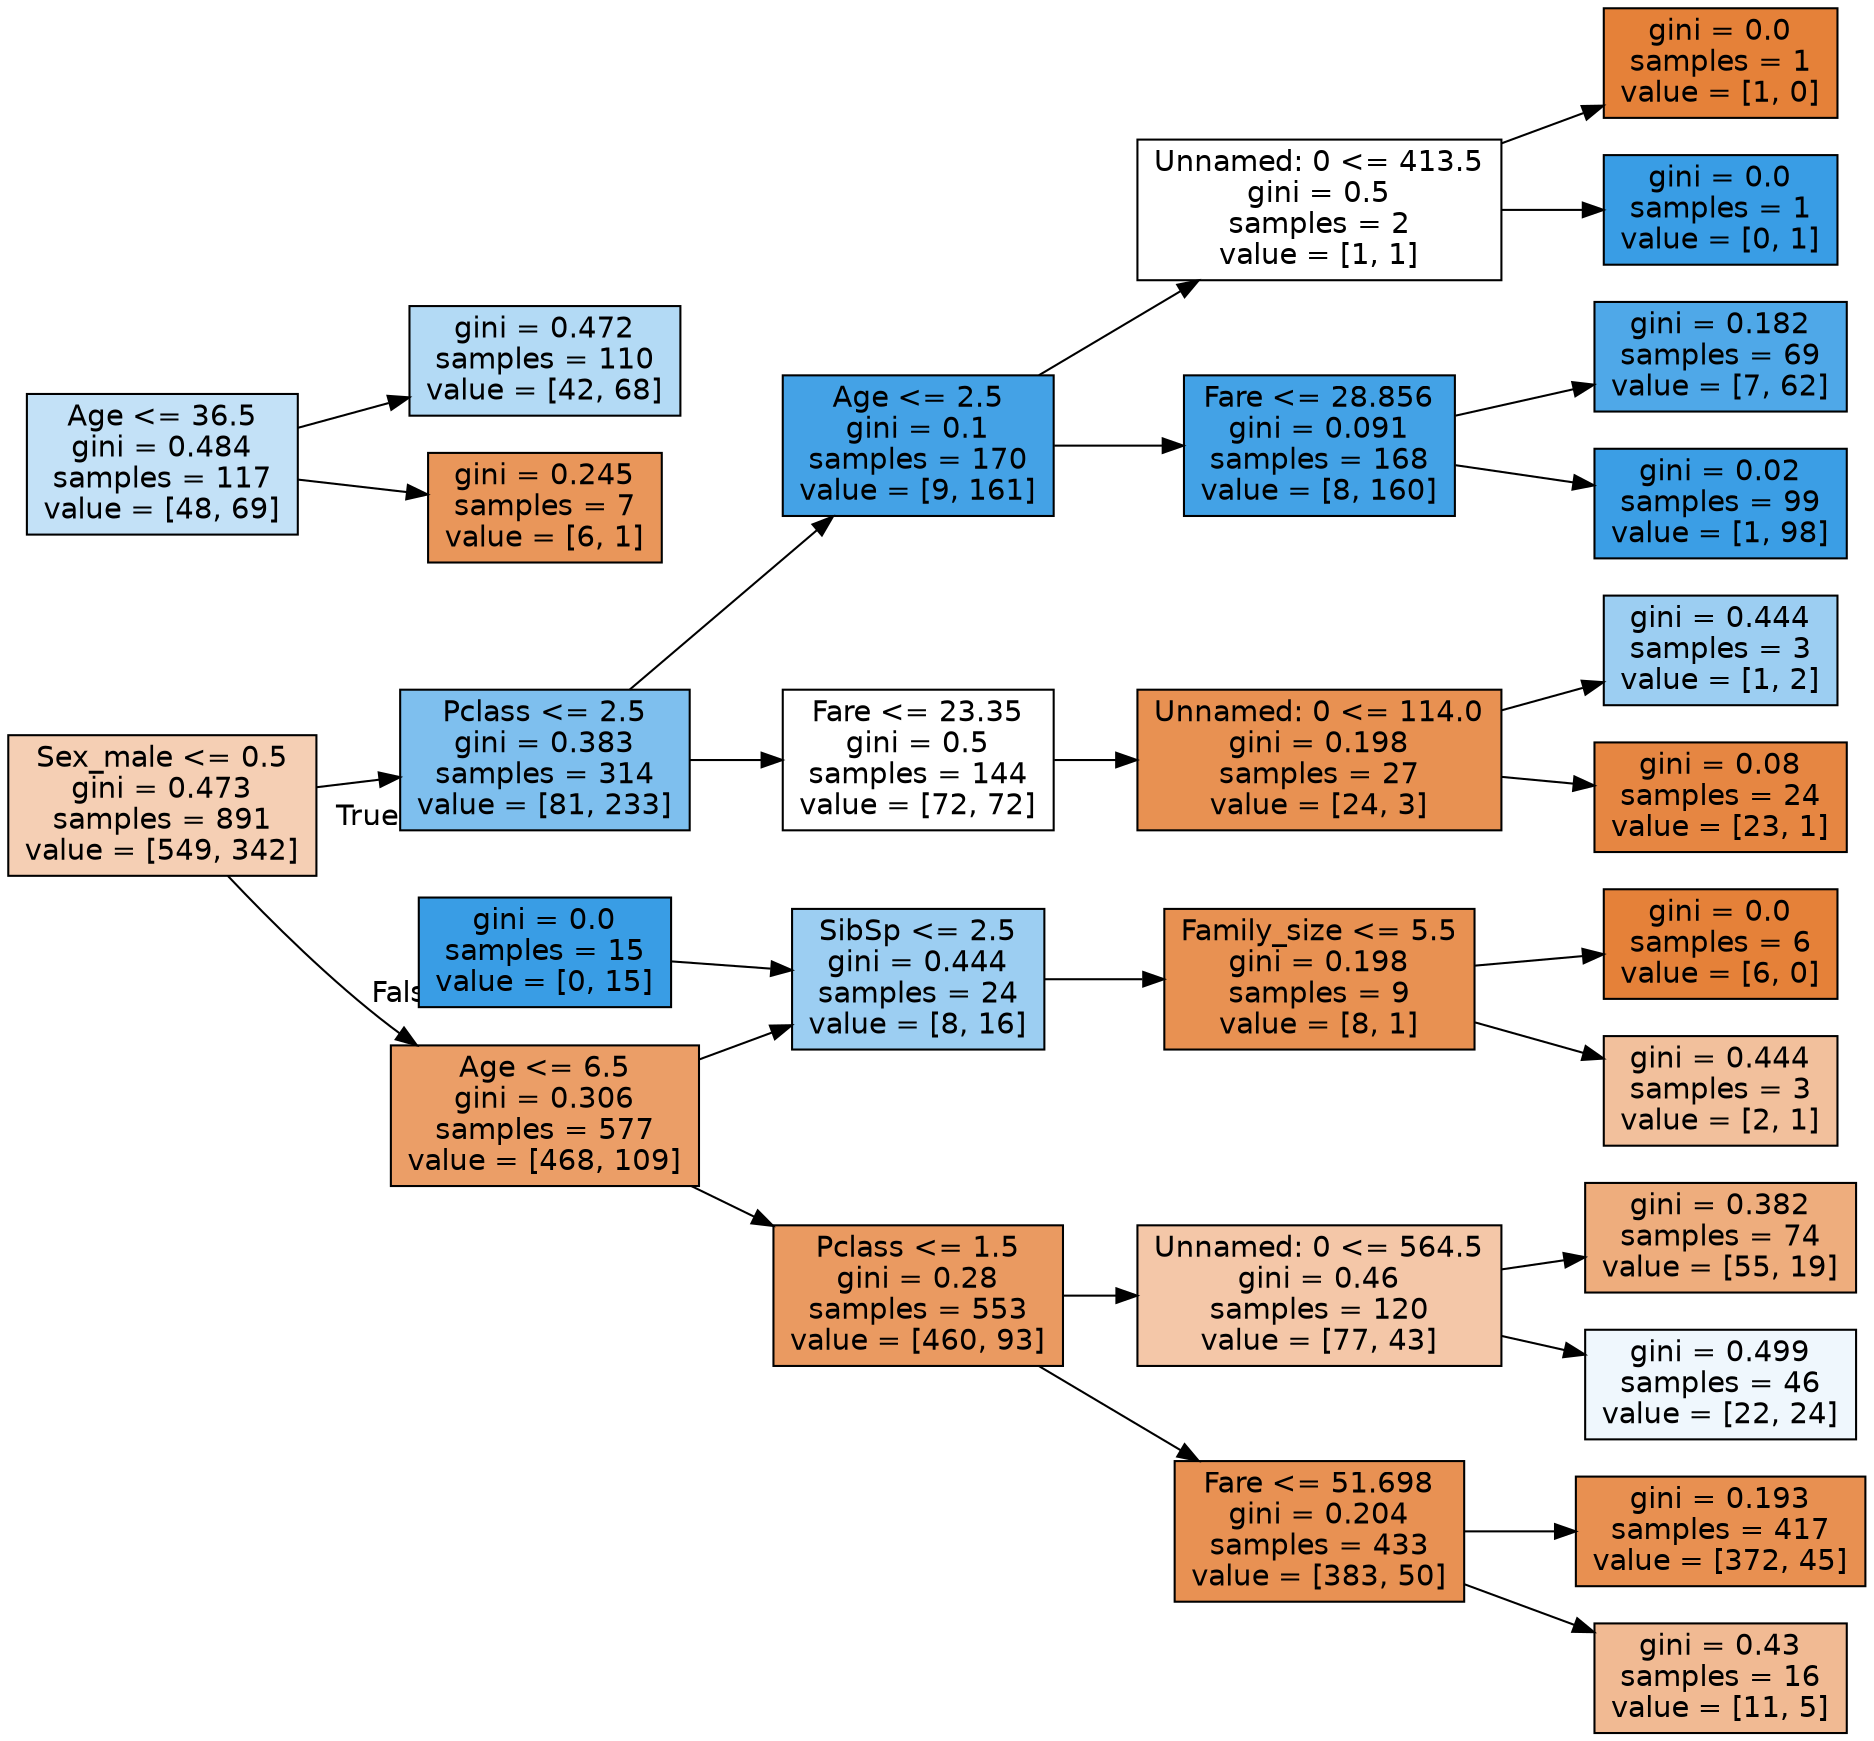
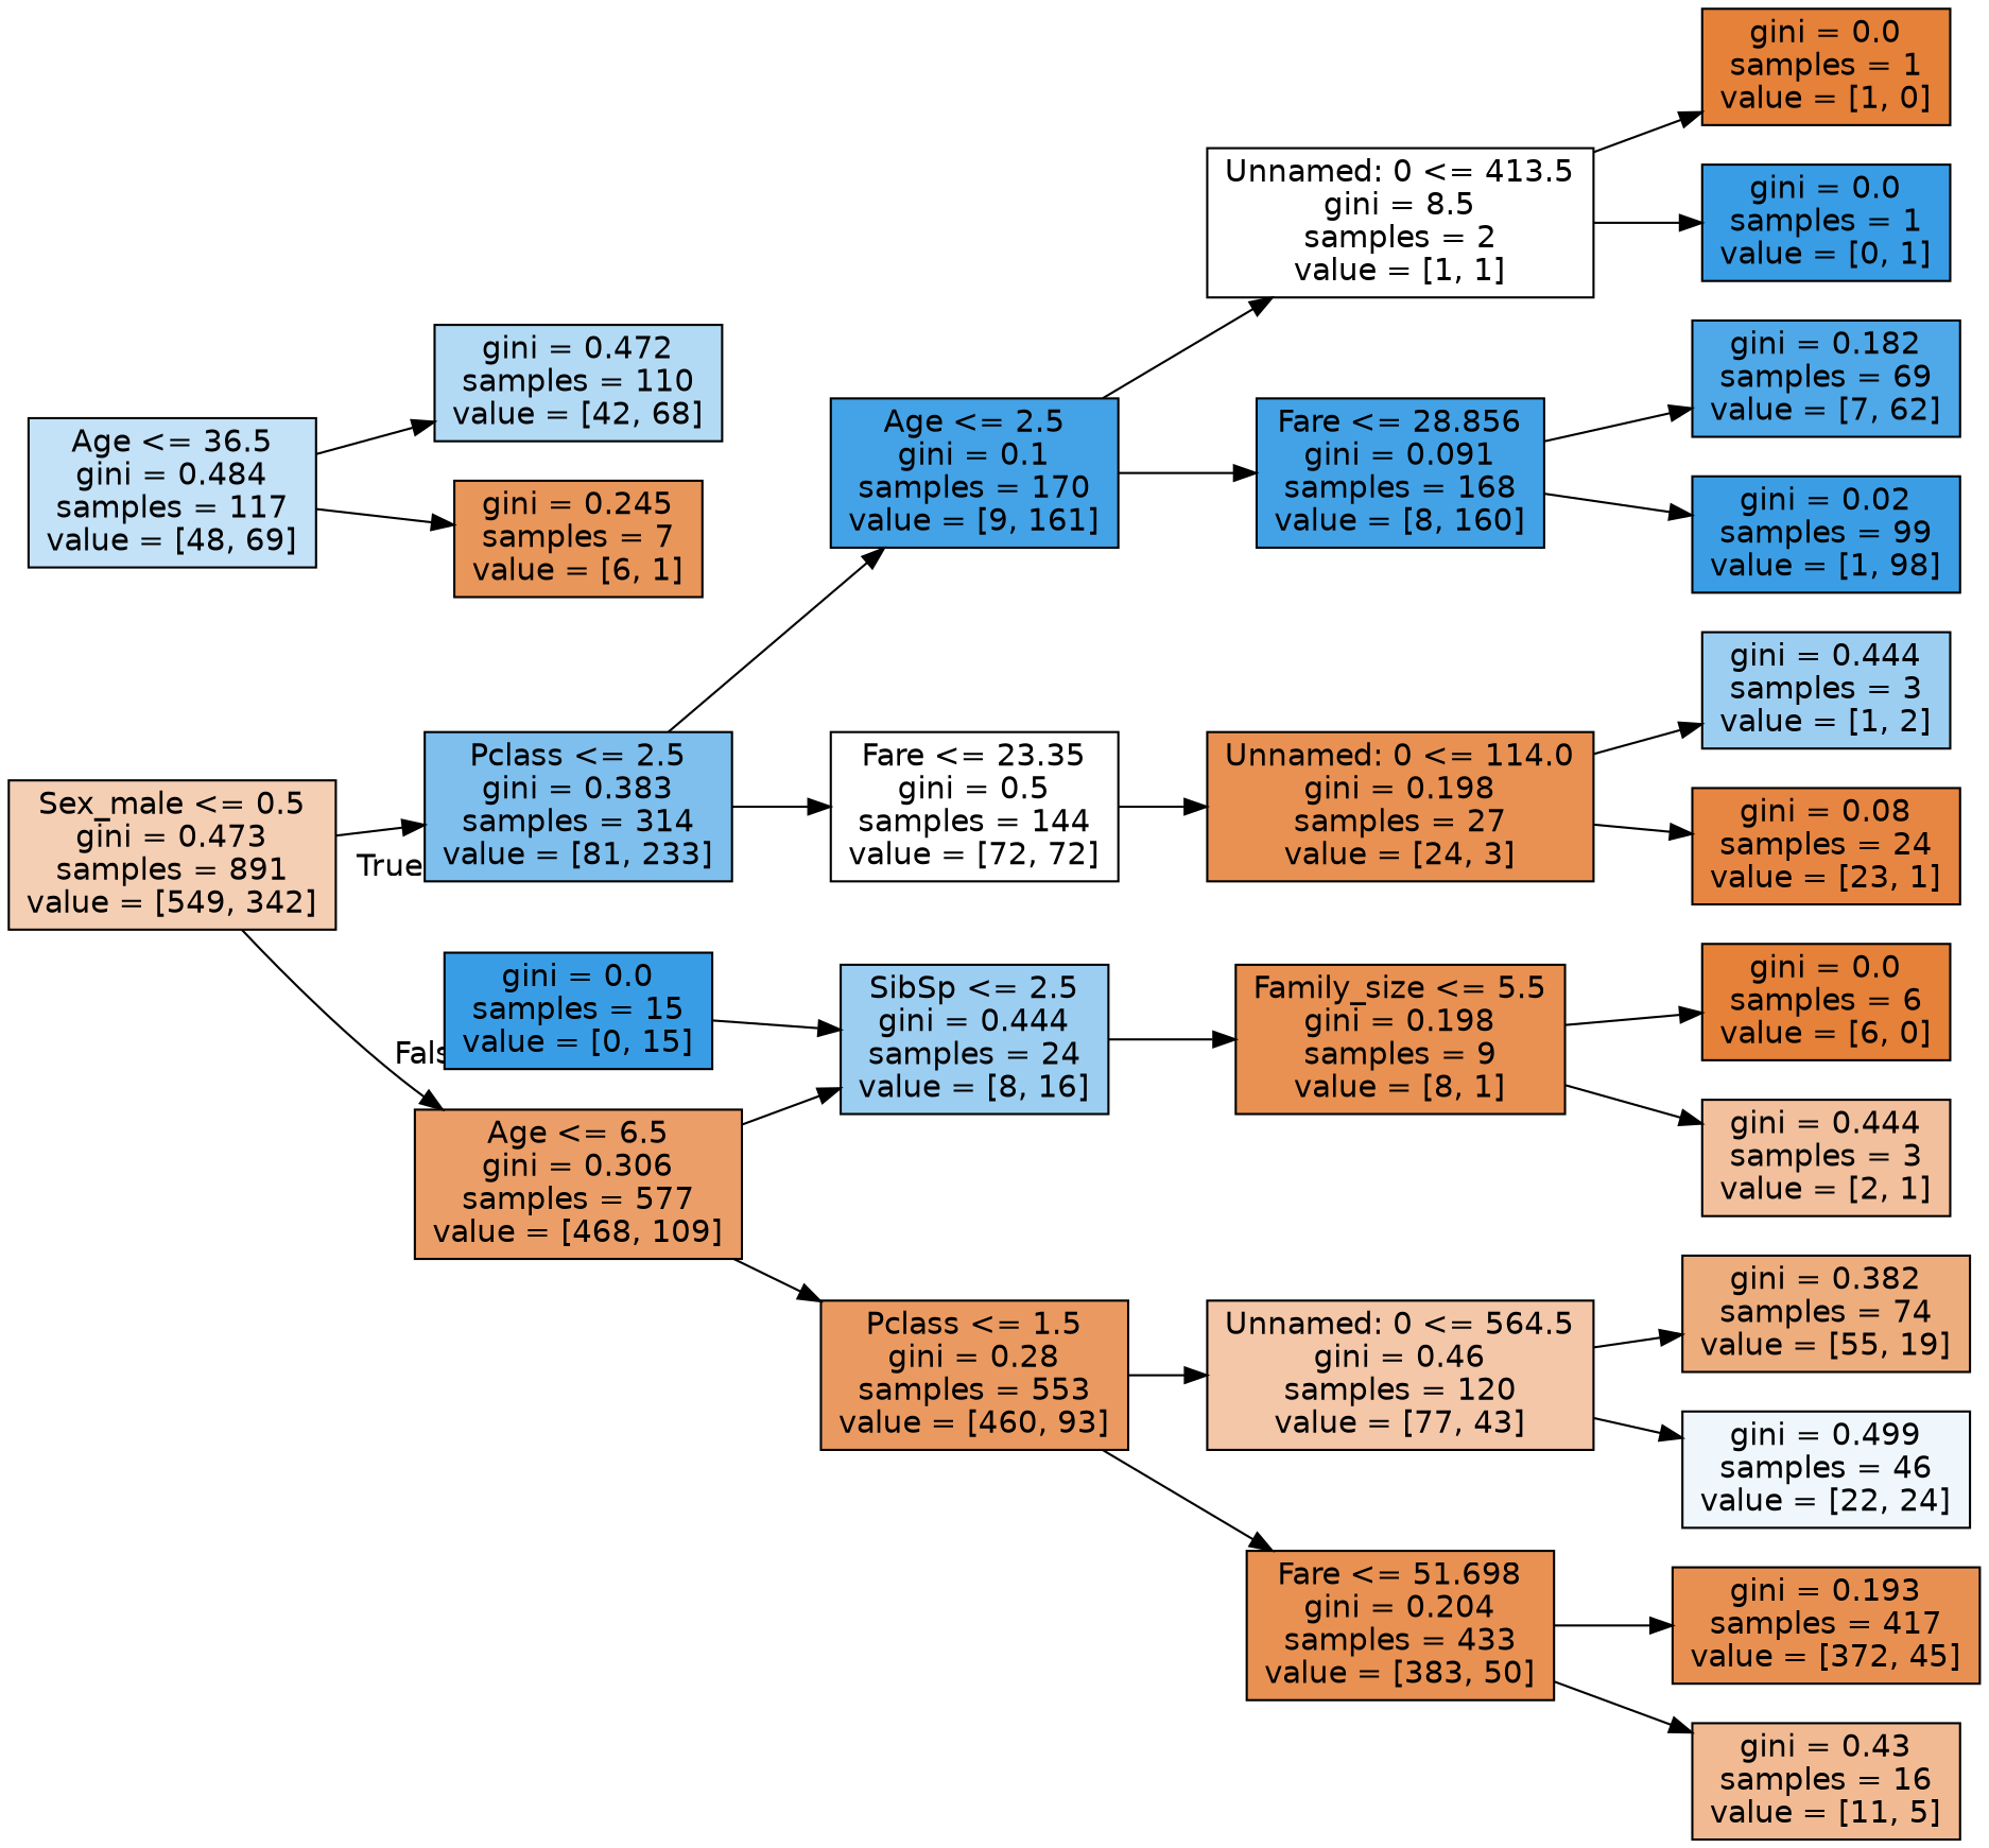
  digraph {
    rankdir=LR
    node [color=black fillcolor="#ffffff" fontname=helvetica shape=box style=filled]
    edge [fontname=helvetica]
    n1 [fillcolor="#f5cfb4" label="Sex_male <= 0.5\ngini = 0.473\nsamples = 891\nvalue = [549, 342]"]
    n2 [fillcolor="#7ebfee" label="Pclass <= 2.5\ngini = 0.383\nsamples = 314\nvalue = [81, 233]"]
    n3 [fillcolor="#eb9e67" label="Age <= 6.5\ngini = 0.306\nsamples = 577\nvalue = [468, 109]"]
    n4 [fillcolor="#44a2e6" label="Age <= 2.5\ngini = 0.1\nsamples = 170\nvalue = [9, 161]"]
    n5 [label="Fare <= 23.35\ngini = 0.5\nsamples = 144\nvalue = [72, 72]"]
    n6 [fillcolor="#9ccef2" label="SibSp <= 2.5\ngini = 0.444\nsamples = 24\nvalue = [8, 16]"]
    n7 [fillcolor="#ea9a61" label="Pclass <= 1.5\ngini = 0.28\nsamples = 553\nvalue = [460, 93]"]
-   n8 [label="Unnamed: 0 <= 413.5\ngini = 0.5\nsamples = 2\nvalue = [1, 1]"]
+   n8 [label="Unnamed: 0 <= 413.5\ngini = 8.5\nsamples = 2\nvalue = [1, 1]"]
    n9 [fillcolor="#43a2e6" label="Fare <= 28.856\ngini = 0.091\nsamples = 168\nvalue = [8, 160]"]
    n10 [fillcolor="#e89152" label="Unnamed: 0 <= 114.0\ngini = 0.198\nsamples = 27\nvalue = [24, 3]"]
    n11 [fillcolor="#e58139" label="gini = 0.0\nsamples = 1\nvalue = [1, 0]"]
    n12 [fillcolor="#399de5" label="gini = 0.0\nsamples = 1\nvalue = [0, 1]"]
    n13 [fillcolor="#4fa8e8" label="gini = 0.182\nsamples = 69\nvalue = [7, 62]"]
    n14 [fillcolor="#3b9ee5" label="gini = 0.02\nsamples = 99\nvalue = [1, 98]"]
    n15 [fillcolor="#c3e1f7" label="Age <= 36.5\ngini = 0.484\nsamples = 117\nvalue = [48, 69]"]
    n16 [fillcolor="#b3daf5" label="gini = 0.472\nsamples = 110\nvalue = [42, 68]"]
    n17 [fillcolor="#e9965a" label="gini = 0.245\nsamples = 7\nvalue = [6, 1]"]
    n18 [fillcolor="#9ccef2" label="gini = 0.444\nsamples = 3\nvalue = [1, 2]"]
    n19 [fillcolor="#e68642" label="gini = 0.08\nsamples = 24\nvalue = [23, 1]"]
    n20 [fillcolor="#e89152" label="Family_size <= 5.5\ngini = 0.198\nsamples = 9\nvalue = [8, 1]"]
    n21 [fillcolor="#f4c7a8" label="Unnamed: 0 <= 564.5\ngini = 0.46\nsamples = 120\nvalue = [77, 43]"]
    n22 [fillcolor="#e89153" label="Fare <= 51.698\ngini = 0.204\nsamples = 433\nvalue = [383, 50]"]
    n23 [fillcolor="#399de5" label="gini = 0.0\nsamples = 15\nvalue = [0, 15]"]
    n24 [fillcolor="#e58139" label="gini = 0.0\nsamples = 6\nvalue = [6, 0]"]
    n25 [fillcolor="#f2c09c" label="gini = 0.444\nsamples = 3\nvalue = [2, 1]"]
    n26 [fillcolor="#eead7d" label="gini = 0.382\nsamples = 74\nvalue = [55, 19]"]
    n27 [fillcolor="#eff7fd" label="gini = 0.499\nsamples = 46\nvalue = [22, 24]"]
    n28 [fillcolor="#e89051" label="gini = 0.193\nsamples = 417\nvalue = [372, 45]"]
    n29 [fillcolor="#f1ba93" label="gini = 0.43\nsamples = 16\nvalue = [11, 5]"]
    n1 -> n2 [headlabel=True labelangle=45 labeldistance=2.5]
    n1 -> n3 [headlabel=False labelangle=-45 labeldistance=2.5]
    n2 -> n4
    n2 -> n5
    n3 -> n6
    n3 -> n7
    n4 -> n8
    n4 -> n9
    n5 -> n10
    n6 -> n20
    n7 -> n21
    n7 -> n22
    n8 -> n11
    n8 -> n12
    n9 -> n13
    n9 -> n14
    n10 -> n18
    n10 -> n19
    n15 -> n16
    n15 -> n17
    n20 -> n24
    n20 -> n25
    n21 -> n26
    n21 -> n27
    n22 -> n28
    n22 -> n29
    n23 -> n6
  }
